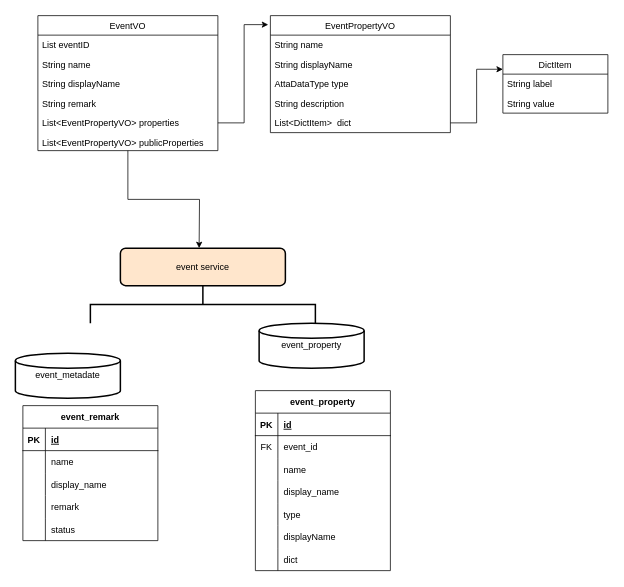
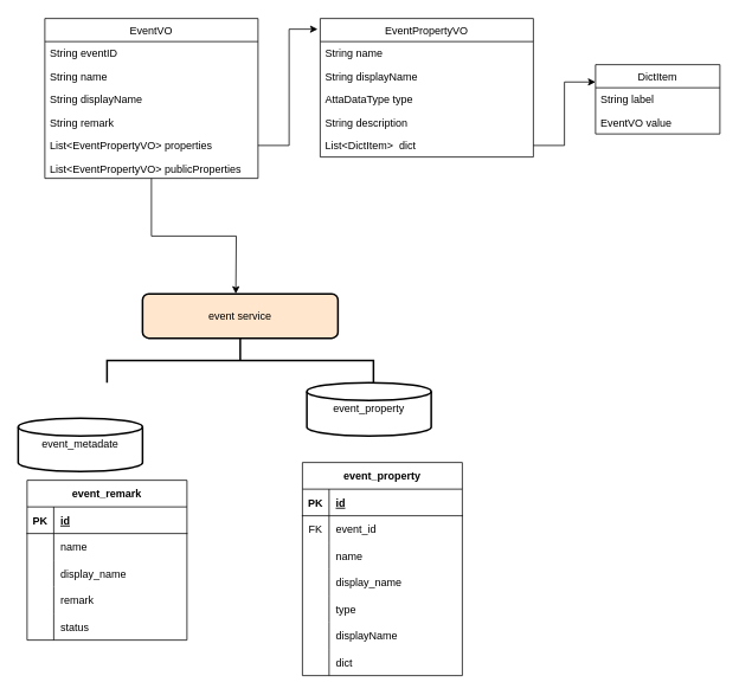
  <mxCell id="0" />
  <mxCell id="1" parent="0" />
  <mxCell id="2" style="edgeStyle=orthogonalEdgeStyle;rounded=0;orthogonalLoop=1;jettySize=auto;html=1;" edge="1" parent="1" source="3"><mxGeometry relative="1" as="geometry"><mxPoint x="265" y="330" as="targetPoint" /></mxGeometry></mxCell>
  <mxCell id="3" value="EventVO" style="swimlane;fontStyle=0;childLayout=stackLayout;horizontal=1;startSize=26;fillColor=none;horizontalStack=0;resizeParent=1;resizeParentMax=0;resizeLast=0;collapsible=1;marginBottom=0;" vertex="1" parent="1"><mxGeometry x="50" y="20" width="240" height="180" as="geometry" /></mxCell>
- <mxCell id="4" value="List eventID" style="text;strokeColor=none;fillColor=none;align=left;verticalAlign=top;spacingLeft=4;spacingRight=4;overflow=hidden;rotatable=0;points=[[0,0.5],[1,0.5]];portConstraint=eastwest;" vertex="1" parent="3"><mxGeometry y="26" width="240" height="26" as="geometry" /></mxCell>
+ <mxCell id="4" value="String eventID" style="text;strokeColor=none;fillColor=none;align=left;verticalAlign=top;spacingLeft=4;spacingRight=4;overflow=hidden;rotatable=0;points=[[0,0.5],[1,0.5]];portConstraint=eastwest;" vertex="1" parent="3"><mxGeometry y="26" width="240" height="26" as="geometry" /></mxCell>
  <mxCell id="5" value="String name" style="text;strokeColor=none;fillColor=none;align=left;verticalAlign=top;spacingLeft=4;spacingRight=4;overflow=hidden;rotatable=0;points=[[0,0.5],[1,0.5]];portConstraint=eastwest;" vertex="1" parent="3"><mxGeometry y="52" width="240" height="26" as="geometry" /></mxCell>
  <mxCell id="6" value="String displayName" style="text;strokeColor=none;fillColor=none;align=left;verticalAlign=top;spacingLeft=4;spacingRight=4;overflow=hidden;rotatable=0;points=[[0,0.5],[1,0.5]];portConstraint=eastwest;" vertex="1" parent="3"><mxGeometry y="78" width="240" height="26" as="geometry" /></mxCell>
  <mxCell id="7" value="String remark" style="text;strokeColor=none;fillColor=none;align=left;verticalAlign=top;spacingLeft=4;spacingRight=4;overflow=hidden;rotatable=0;points=[[0,0.5],[1,0.5]];portConstraint=eastwest;" vertex="1" parent="3"><mxGeometry y="104" width="240" height="26" as="geometry" /></mxCell>
  <mxCell id="8" value="List&lt;EventPropertyVO&gt; properties" style="text;strokeColor=none;fillColor=none;align=left;verticalAlign=top;spacingLeft=4;spacingRight=4;overflow=hidden;rotatable=0;points=[[0,0.5],[1,0.5]];portConstraint=eastwest;" vertex="1" parent="3"><mxGeometry y="130" width="240" height="26" as="geometry" /></mxCell>
  <mxCell id="9" value="List&lt;EventPropertyVO&gt; publicProperties" style="text;strokeColor=none;fillColor=none;align=left;verticalAlign=top;spacingLeft=4;spacingRight=4;overflow=hidden;rotatable=0;points=[[0,0.5],[1,0.5]];portConstraint=eastwest;" vertex="1" parent="3"><mxGeometry y="156" width="240" height="24" as="geometry" /></mxCell>
  <mxCell id="10" style="text;strokeColor=none;fillColor=none;align=left;verticalAlign=top;spacingLeft=4;spacingRight=4;overflow=hidden;rotatable=0;points=[[0,0.5],[1,0.5]];portConstraint=eastwest;" vertex="1" parent="1"><mxGeometry x="390" y="126" width="140" height="26" as="geometry" /></mxCell>
  <mxCell id="11" value="EventPropertyVO" style="swimlane;fontStyle=0;childLayout=stackLayout;horizontal=1;startSize=26;fillColor=none;horizontalStack=0;resizeParent=1;resizeParentMax=0;resizeLast=0;collapsible=1;marginBottom=0;" vertex="1" parent="1"><mxGeometry x="360" y="20" width="240" height="156" as="geometry" /></mxCell>
  <mxCell id="12" value="String name" style="text;strokeColor=none;fillColor=none;align=left;verticalAlign=top;spacingLeft=4;spacingRight=4;overflow=hidden;rotatable=0;points=[[0,0.5],[1,0.5]];portConstraint=eastwest;" vertex="1" parent="11"><mxGeometry y="26" width="240" height="26" as="geometry" /></mxCell>
  <mxCell id="13" value="String displayName" style="text;strokeColor=none;fillColor=none;align=left;verticalAlign=top;spacingLeft=4;spacingRight=4;overflow=hidden;rotatable=0;points=[[0,0.5],[1,0.5]];portConstraint=eastwest;" vertex="1" parent="11"><mxGeometry y="52" width="240" height="26" as="geometry" /></mxCell>
  <mxCell id="14" value="AttaDataType type" style="text;strokeColor=none;fillColor=none;align=left;verticalAlign=top;spacingLeft=4;spacingRight=4;overflow=hidden;rotatable=0;points=[[0,0.5],[1,0.5]];portConstraint=eastwest;" vertex="1" parent="11"><mxGeometry y="78" width="240" height="26" as="geometry" /></mxCell>
  <mxCell id="15" value="String description" style="text;strokeColor=none;fillColor=none;align=left;verticalAlign=top;spacingLeft=4;spacingRight=4;overflow=hidden;rotatable=0;points=[[0,0.5],[1,0.5]];portConstraint=eastwest;" vertex="1" parent="11"><mxGeometry y="104" width="240" height="26" as="geometry" /></mxCell>
  <mxCell id="16" value="List&lt;DictItem&gt;  dict" style="text;strokeColor=none;fillColor=none;align=left;verticalAlign=top;spacingLeft=4;spacingRight=4;overflow=hidden;rotatable=0;points=[[0,0.5],[1,0.5]];portConstraint=eastwest;" vertex="1" parent="11"><mxGeometry y="130" width="240" height="26" as="geometry" /></mxCell>
  <mxCell id="17" style="edgeStyle=orthogonalEdgeStyle;rounded=0;orthogonalLoop=1;jettySize=auto;html=1;entryX=-0.012;entryY=0.077;entryDx=0;entryDy=0;entryPerimeter=0;" edge="1" parent="1" source="8" target="11"><mxGeometry relative="1" as="geometry" /></mxCell>
  <mxCell id="18" value="DictItem" style="swimlane;fontStyle=0;childLayout=stackLayout;horizontal=1;startSize=26;fillColor=none;horizontalStack=0;resizeParent=1;resizeParentMax=0;resizeLast=0;collapsible=1;marginBottom=0;" vertex="1" parent="1"><mxGeometry x="670" y="72" width="140" height="78" as="geometry" /></mxCell>
  <mxCell id="19" value="String label" style="text;strokeColor=none;fillColor=none;align=left;verticalAlign=top;spacingLeft=4;spacingRight=4;overflow=hidden;rotatable=0;points=[[0,0.5],[1,0.5]];portConstraint=eastwest;" vertex="1" parent="18"><mxGeometry y="26" width="140" height="26" as="geometry" /></mxCell>
- <mxCell id="20" value="String value" style="text;strokeColor=none;fillColor=none;align=left;verticalAlign=top;spacingLeft=4;spacingRight=4;overflow=hidden;rotatable=0;points=[[0,0.5],[1,0.5]];portConstraint=eastwest;" vertex="1" parent="18"><mxGeometry y="52" width="140" height="26" as="geometry" /></mxCell>
+ <mxCell id="20" value="EventVO value" style="text;strokeColor=none;fillColor=none;align=left;verticalAlign=top;spacingLeft=4;spacingRight=4;overflow=hidden;rotatable=0;points=[[0,0.5],[1,0.5]];portConstraint=eastwest;" vertex="1" parent="18"><mxGeometry y="52" width="140" height="26" as="geometry" /></mxCell>
  <mxCell id="21" style="edgeStyle=orthogonalEdgeStyle;rounded=0;orthogonalLoop=1;jettySize=auto;html=1;entryX=0;entryY=0.25;entryDx=0;entryDy=0;" edge="1" parent="1" source="16" target="18"><mxGeometry relative="1" as="geometry" /></mxCell>
  <mxCell id="22" value="event service" style="rounded=1;whiteSpace=wrap;html=1;absoluteArcSize=1;arcSize=14;strokeWidth=2;fillColor=#ffe6cc;" vertex="1" parent="1"><mxGeometry x="160" y="330" width="220" height="50" as="geometry" /></mxCell>
  <mxCell id="23" value="event_metadate" style="strokeWidth=2;html=1;shape=mxgraph.flowchart.database;whiteSpace=wrap;" vertex="1" parent="1"><mxGeometry x="20" y="470" width="140" height="60" as="geometry" /></mxCell>
  <mxCell id="24" value="event_property" style="strokeWidth=2;html=1;shape=mxgraph.flowchart.database;whiteSpace=wrap;" vertex="1" parent="1"><mxGeometry x="345" y="430" width="140" height="60" as="geometry" /></mxCell>
  <mxCell id="25" value="" style="strokeWidth=2;html=1;shape=mxgraph.flowchart.annotation_2;align=left;labelPosition=right;pointerEvents=1;direction=south;" vertex="1" parent="1"><mxGeometry x="120" y="380" width="300" height="50" as="geometry" /></mxCell>
  <mxCell id="26" value="event_property" style="shape=table;startSize=30;container=1;collapsible=1;childLayout=tableLayout;fixedRows=1;rowLines=0;fontStyle=1;align=center;resizeLast=1;" vertex="1" parent="1"><mxGeometry x="340" y="520" width="180" height="240" as="geometry" /></mxCell>
  <mxCell id="27" value="" style="shape=tableRow;horizontal=0;startSize=0;swimlaneHead=0;swimlaneBody=0;fillColor=none;collapsible=0;dropTarget=0;points=[[0,0.5],[1,0.5]];portConstraint=eastwest;top=0;left=0;right=0;bottom=1;" vertex="1" parent="26"><mxGeometry y="30" width="180" height="30" as="geometry" /></mxCell>
  <mxCell id="28" value="PK" style="shape=partialRectangle;connectable=0;fillColor=none;top=0;left=0;bottom=0;right=0;fontStyle=1;overflow=hidden;" vertex="1" parent="27"><mxGeometry width="30" height="30" as="geometry"><mxRectangle width="30" height="30" as="alternateBounds" /></mxGeometry></mxCell>
  <mxCell id="29" value="id" style="shape=partialRectangle;connectable=0;fillColor=none;top=0;left=0;bottom=0;right=0;align=left;spacingLeft=6;fontStyle=5;overflow=hidden;" vertex="1" parent="27"><mxGeometry x="30" width="150" height="30" as="geometry"><mxRectangle width="150" height="30" as="alternateBounds" /></mxGeometry></mxCell>
  <mxCell id="30" value="" style="shape=tableRow;horizontal=0;startSize=0;swimlaneHead=0;swimlaneBody=0;fillColor=none;collapsible=0;dropTarget=0;points=[[0,0.5],[1,0.5]];portConstraint=eastwest;top=0;left=0;right=0;bottom=0;" vertex="1" parent="26"><mxGeometry y="60" width="180" height="30" as="geometry" /></mxCell>
  <mxCell id="31" value="FK" style="shape=partialRectangle;connectable=0;fillColor=none;top=0;left=0;bottom=0;right=0;editable=1;overflow=hidden;" vertex="1" parent="30"><mxGeometry width="30" height="30" as="geometry"><mxRectangle width="30" height="30" as="alternateBounds" /></mxGeometry></mxCell>
  <mxCell id="32" value="event_id" style="shape=partialRectangle;connectable=0;fillColor=none;top=0;left=0;bottom=0;right=0;align=left;spacingLeft=6;overflow=hidden;" vertex="1" parent="30"><mxGeometry x="30" width="150" height="30" as="geometry"><mxRectangle width="150" height="30" as="alternateBounds" /></mxGeometry></mxCell>
  <mxCell id="33" value="" style="shape=tableRow;horizontal=0;startSize=0;swimlaneHead=0;swimlaneBody=0;fillColor=none;collapsible=0;dropTarget=0;points=[[0,0.5],[1,0.5]];portConstraint=eastwest;top=0;left=0;right=0;bottom=0;" vertex="1" parent="26"><mxGeometry y="90" width="180" height="30" as="geometry" /></mxCell>
  <mxCell id="34" value="" style="shape=partialRectangle;connectable=0;fillColor=none;top=0;left=0;bottom=0;right=0;editable=1;overflow=hidden;" vertex="1" parent="33"><mxGeometry width="30" height="30" as="geometry"><mxRectangle width="30" height="30" as="alternateBounds" /></mxGeometry></mxCell>
  <mxCell id="35" value="name" style="shape=partialRectangle;connectable=0;fillColor=none;top=0;left=0;bottom=0;right=0;align=left;spacingLeft=6;overflow=hidden;" vertex="1" parent="33"><mxGeometry x="30" width="150" height="30" as="geometry"><mxRectangle width="150" height="30" as="alternateBounds" /></mxGeometry></mxCell>
  <mxCell id="36" value="" style="shape=tableRow;horizontal=0;startSize=0;swimlaneHead=0;swimlaneBody=0;fillColor=none;collapsible=0;dropTarget=0;points=[[0,0.5],[1,0.5]];portConstraint=eastwest;top=0;left=0;right=0;bottom=0;" vertex="1" parent="26"><mxGeometry y="120" width="180" height="30" as="geometry" /></mxCell>
  <mxCell id="37" value="" style="shape=partialRectangle;connectable=0;fillColor=none;top=0;left=0;bottom=0;right=0;editable=1;overflow=hidden;" vertex="1" parent="36"><mxGeometry width="30" height="30" as="geometry"><mxRectangle width="30" height="30" as="alternateBounds" /></mxGeometry></mxCell>
  <mxCell id="38" value="display_name" style="shape=partialRectangle;connectable=0;fillColor=none;top=0;left=0;bottom=0;right=0;align=left;spacingLeft=6;overflow=hidden;" vertex="1" parent="36"><mxGeometry x="30" width="150" height="30" as="geometry"><mxRectangle width="150" height="30" as="alternateBounds" /></mxGeometry></mxCell>
  <mxCell id="39" style="shape=tableRow;horizontal=0;startSize=0;swimlaneHead=0;swimlaneBody=0;fillColor=none;collapsible=0;dropTarget=0;points=[[0,0.5],[1,0.5]];portConstraint=eastwest;top=0;left=0;right=0;bottom=0;" vertex="1" parent="26"><mxGeometry y="150" width="180" height="30" as="geometry" /></mxCell>
  <mxCell id="40" style="shape=partialRectangle;connectable=0;fillColor=none;top=0;left=0;bottom=0;right=0;editable=1;overflow=hidden;" vertex="1" parent="39"><mxGeometry width="30" height="30" as="geometry"><mxRectangle width="30" height="30" as="alternateBounds" /></mxGeometry></mxCell>
  <mxCell id="41" value="type" style="shape=partialRectangle;connectable=0;fillColor=none;top=0;left=0;bottom=0;right=0;align=left;spacingLeft=6;overflow=hidden;" vertex="1" parent="39"><mxGeometry x="30" width="150" height="30" as="geometry"><mxRectangle width="150" height="30" as="alternateBounds" /></mxGeometry></mxCell>
  <mxCell id="42" style="shape=tableRow;horizontal=0;startSize=0;swimlaneHead=0;swimlaneBody=0;fillColor=none;collapsible=0;dropTarget=0;points=[[0,0.5],[1,0.5]];portConstraint=eastwest;top=0;left=0;right=0;bottom=0;" vertex="1" parent="26"><mxGeometry y="180" width="180" height="30" as="geometry" /></mxCell>
  <mxCell id="43" style="shape=partialRectangle;connectable=0;fillColor=none;top=0;left=0;bottom=0;right=0;editable=1;overflow=hidden;" vertex="1" parent="42"><mxGeometry width="30" height="30" as="geometry"><mxRectangle width="30" height="30" as="alternateBounds" /></mxGeometry></mxCell>
  <mxCell id="44" value="displayName" style="shape=partialRectangle;connectable=0;fillColor=none;top=0;left=0;bottom=0;right=0;align=left;spacingLeft=6;overflow=hidden;" vertex="1" parent="42"><mxGeometry x="30" width="150" height="30" as="geometry"><mxRectangle width="150" height="30" as="alternateBounds" /></mxGeometry></mxCell>
  <mxCell id="45" style="shape=tableRow;horizontal=0;startSize=0;swimlaneHead=0;swimlaneBody=0;fillColor=none;collapsible=0;dropTarget=0;points=[[0,0.5],[1,0.5]];portConstraint=eastwest;top=0;left=0;right=0;bottom=0;" vertex="1" parent="26"><mxGeometry y="210" width="180" height="30" as="geometry" /></mxCell>
  <mxCell id="46" style="shape=partialRectangle;connectable=0;fillColor=none;top=0;left=0;bottom=0;right=0;editable=1;overflow=hidden;" vertex="1" parent="45"><mxGeometry width="30" height="30" as="geometry"><mxRectangle width="30" height="30" as="alternateBounds" /></mxGeometry></mxCell>
  <mxCell id="47" value="dict" style="shape=partialRectangle;connectable=0;fillColor=none;top=0;left=0;bottom=0;right=0;align=left;spacingLeft=6;overflow=hidden;" vertex="1" parent="45"><mxGeometry x="30" width="150" height="30" as="geometry"><mxRectangle width="150" height="30" as="alternateBounds" /></mxGeometry></mxCell>
  <mxCell id="48" value="event_remark" style="shape=table;startSize=30;container=1;collapsible=1;childLayout=tableLayout;fixedRows=1;rowLines=0;fontStyle=1;align=center;resizeLast=1;" vertex="1" parent="1"><mxGeometry x="30" y="540" width="180" height="180" as="geometry" /></mxCell>
  <mxCell id="49" value="" style="shape=tableRow;horizontal=0;startSize=0;swimlaneHead=0;swimlaneBody=0;fillColor=none;collapsible=0;dropTarget=0;points=[[0,0.5],[1,0.5]];portConstraint=eastwest;top=0;left=0;right=0;bottom=1;" vertex="1" parent="48"><mxGeometry y="30" width="180" height="30" as="geometry" /></mxCell>
  <mxCell id="50" value="PK" style="shape=partialRectangle;connectable=0;fillColor=none;top=0;left=0;bottom=0;right=0;fontStyle=1;overflow=hidden;" vertex="1" parent="49"><mxGeometry width="30" height="30" as="geometry"><mxRectangle width="30" height="30" as="alternateBounds" /></mxGeometry></mxCell>
  <mxCell id="51" value="id" style="shape=partialRectangle;connectable=0;fillColor=none;top=0;left=0;bottom=0;right=0;align=left;spacingLeft=6;fontStyle=5;overflow=hidden;" vertex="1" parent="49"><mxGeometry x="30" width="150" height="30" as="geometry"><mxRectangle width="150" height="30" as="alternateBounds" /></mxGeometry></mxCell>
  <mxCell id="52" value="" style="shape=tableRow;horizontal=0;startSize=0;swimlaneHead=0;swimlaneBody=0;fillColor=none;collapsible=0;dropTarget=0;points=[[0,0.5],[1,0.5]];portConstraint=eastwest;top=0;left=0;right=0;bottom=0;" vertex="1" parent="48"><mxGeometry y="60" width="180" height="30" as="geometry" /></mxCell>
  <mxCell id="53" value="" style="shape=partialRectangle;connectable=0;fillColor=none;top=0;left=0;bottom=0;right=0;editable=1;overflow=hidden;" vertex="1" parent="52"><mxGeometry width="30" height="30" as="geometry"><mxRectangle width="30" height="30" as="alternateBounds" /></mxGeometry></mxCell>
  <mxCell id="54" value="name" style="shape=partialRectangle;connectable=0;fillColor=none;top=0;left=0;bottom=0;right=0;align=left;spacingLeft=6;overflow=hidden;" vertex="1" parent="52"><mxGeometry x="30" width="150" height="30" as="geometry"><mxRectangle width="150" height="30" as="alternateBounds" /></mxGeometry></mxCell>
  <mxCell id="55" value="" style="shape=tableRow;horizontal=0;startSize=0;swimlaneHead=0;swimlaneBody=0;fillColor=none;collapsible=0;dropTarget=0;points=[[0,0.5],[1,0.5]];portConstraint=eastwest;top=0;left=0;right=0;bottom=0;" vertex="1" parent="48"><mxGeometry y="90" width="180" height="30" as="geometry" /></mxCell>
  <mxCell id="56" value="" style="shape=partialRectangle;connectable=0;fillColor=none;top=0;left=0;bottom=0;right=0;editable=1;overflow=hidden;" vertex="1" parent="55"><mxGeometry width="30" height="30" as="geometry"><mxRectangle width="30" height="30" as="alternateBounds" /></mxGeometry></mxCell>
  <mxCell id="57" value="display_name" style="shape=partialRectangle;connectable=0;fillColor=none;top=0;left=0;bottom=0;right=0;align=left;spacingLeft=6;overflow=hidden;" vertex="1" parent="55"><mxGeometry x="30" width="150" height="30" as="geometry"><mxRectangle width="150" height="30" as="alternateBounds" /></mxGeometry></mxCell>
  <mxCell id="58" value="" style="shape=tableRow;horizontal=0;startSize=0;swimlaneHead=0;swimlaneBody=0;fillColor=none;collapsible=0;dropTarget=0;points=[[0,0.5],[1,0.5]];portConstraint=eastwest;top=0;left=0;right=0;bottom=0;" vertex="1" parent="48"><mxGeometry y="120" width="180" height="30" as="geometry" /></mxCell>
  <mxCell id="59" value="" style="shape=partialRectangle;connectable=0;fillColor=none;top=0;left=0;bottom=0;right=0;editable=1;overflow=hidden;" vertex="1" parent="58"><mxGeometry width="30" height="30" as="geometry"><mxRectangle width="30" height="30" as="alternateBounds" /></mxGeometry></mxCell>
  <mxCell id="60" value="remark" style="shape=partialRectangle;connectable=0;fillColor=none;top=0;left=0;bottom=0;right=0;align=left;spacingLeft=6;overflow=hidden;" vertex="1" parent="58"><mxGeometry x="30" width="150" height="30" as="geometry"><mxRectangle width="150" height="30" as="alternateBounds" /></mxGeometry></mxCell>
  <mxCell id="61" style="shape=tableRow;horizontal=0;startSize=0;swimlaneHead=0;swimlaneBody=0;fillColor=none;collapsible=0;dropTarget=0;points=[[0,0.5],[1,0.5]];portConstraint=eastwest;top=0;left=0;right=0;bottom=0;" vertex="1" parent="48"><mxGeometry y="150" width="180" height="30" as="geometry" /></mxCell>
  <mxCell id="62" style="shape=partialRectangle;connectable=0;fillColor=none;top=0;left=0;bottom=0;right=0;editable=1;overflow=hidden;" vertex="1" parent="61"><mxGeometry width="30" height="30" as="geometry"><mxRectangle width="30" height="30" as="alternateBounds" /></mxGeometry></mxCell>
  <mxCell id="63" value="status" style="shape=partialRectangle;connectable=0;fillColor=none;top=0;left=0;bottom=0;right=0;align=left;spacingLeft=6;overflow=hidden;" vertex="1" parent="61"><mxGeometry x="30" width="150" height="30" as="geometry"><mxRectangle width="150" height="30" as="alternateBounds" /></mxGeometry></mxCell>
